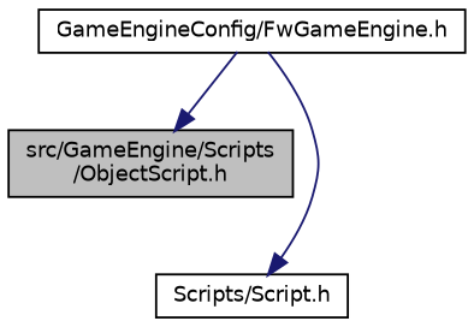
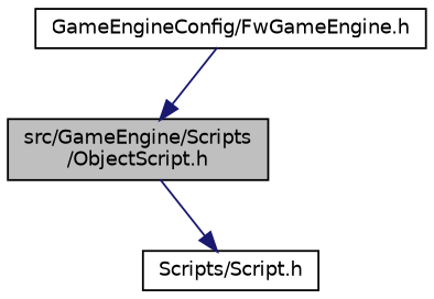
  digraph {
    node [color=black fillcolor=white fontname=Helvetica fontsize=10 shape=record style=filled]
    edge [color=midnightblue fontname=Helvetica fontsize=10 labelfontname=Helvetica labelfontsize=10 style=solid]
    n1 [fillcolor=grey75 fontcolor=black height=0.2 label="src/GameEngine/Scripts\l/ObjectScript.h" width=0.4]
    n2 [height=0.2 label="Scripts/Script.h" width=0.4]
    n3 [height=0.2 label="GameEngineConfig/FwGameEngine.h" width=0.4]
-   n3 -> n2
+   n1 -> n2
    n3 -> n1
  }
